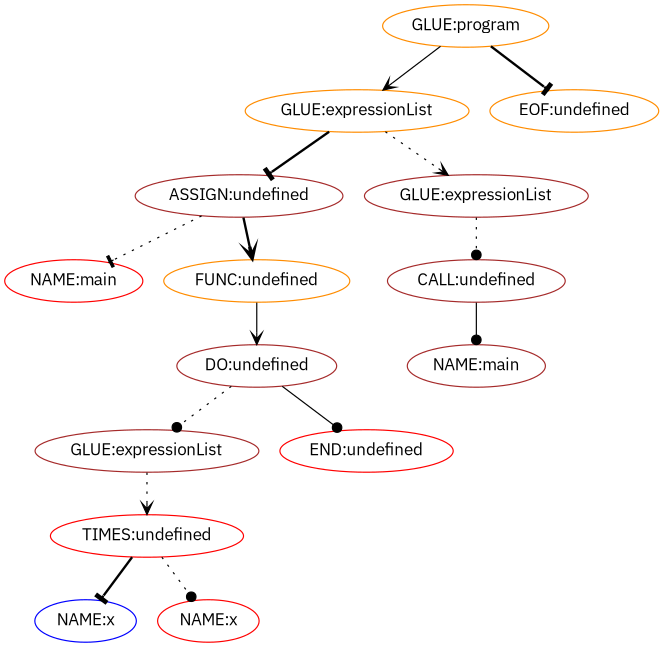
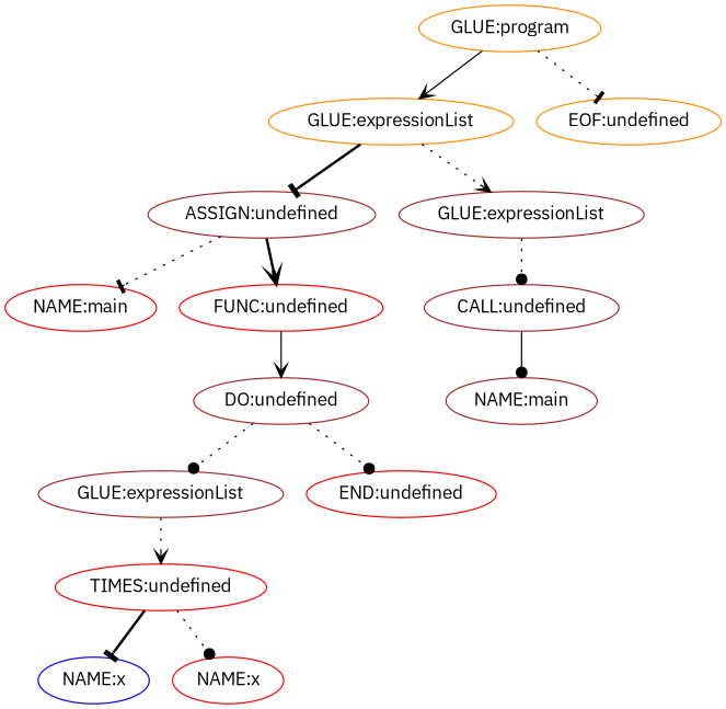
  digraph {
    fontname="IBM Plex Sans"
    node [color=brown fontname="IBM Plex Sans"]
    edge [arrowhead=vee fontname="IBM Plex Sans" style=dotted]
    n1 [color=darkorange height=0.5 label="GLUE:program" width=1.8361]
    n2 [color=darkorange height=0.5 label="GLUE:expressionList" width=2.4367]
    n3 [color=darkorange height=0.5 label="EOF:undefined" width=1.7819]
    n4 [height=0.5 label="ASSIGN:undefined" width=2.2051]
    n5 [height=0.5 label="GLUE:expressionList" width=2.4367]
    n6 [color=red height=0.5 label="NAME:main" width=1.5635]
-   n7 [color=darkorange height=0.5 label="FUNC:undefined" width=1.9731]
+   n7 [color=red height=0.5 label="FUNC:undefined" width=1.9731]
    n8 [height=0.5 label="CALL:undefined" width=1.9592]
    n9 [height=0.5 label="DO:undefined" width=1.6726]
    n10 [height=0.5 label="NAME:main" width=1.5635]
    n11 [height=0.5 label="GLUE:expressionList" width=2.4367]
    n12 [color=red height=0.5 label="END:undefined" width=1.8227]
    n13 [color=red height=0.5 label="TIMES:undefined" width=2.0548]
    n14 [color=blue height=0.5 label="NAME:x" width=1.1951]
    n15 [color=red height=0.5 label="NAME:x" width=1.1951]
    n1 -> n2 [style=solid]
-   n1 -> n3 [arrowhead=tee style=bold]
+   n1 -> n3 [arrowhead=tee]
    n2 -> n4 [arrowhead=tee style=bold]
    n2 -> n5
    n4 -> n6 [arrowhead=tee]
    n4 -> n7 [style=bold]
    n5 -> n8 [arrowhead=dot]
    n7 -> n9 [style=solid]
    n8 -> n10 [arrowhead=dot style=solid]
    n9 -> n11 [arrowhead=dot]
-   n9 -> n12 [arrowhead=dot style=solid]
+   n9 -> n12 [arrowhead=dot]
    n11 -> n13
    n13 -> n14 [arrowhead=tee style=bold]
    n13 -> n15 [arrowhead=dot]
  }
